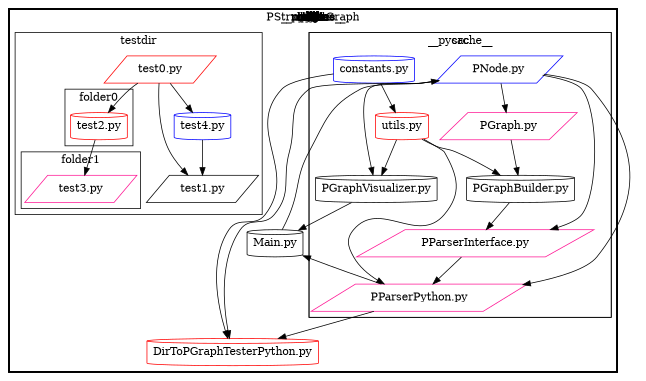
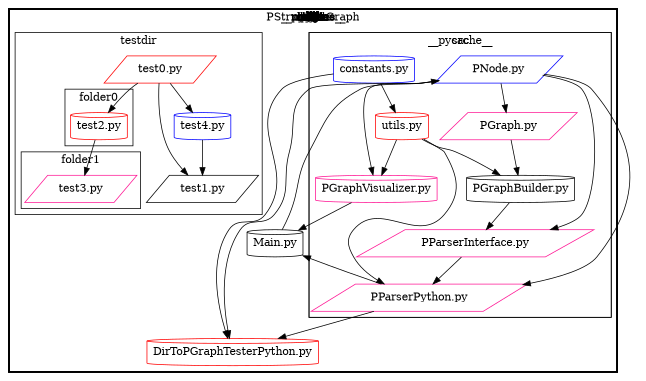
  digraph {
    node [color=deeppink shape=cylinder]
    n1 [color=blue label="constants.py"]
    n2 [label="PGraph.py" shape=parallelogram]
    n3 [color=black label="PGraphBuilder.py"]
-   n4 [color=black label="PGraphVisualizer.py"]
+   n4 [label="PGraphVisualizer.py"]
    n5 [color=blue label="PNode.py" shape=parallelogram]
    n6 [label="PParserInterface.py" shape=parallelogram]
    n7 [label="PParserPython.py" shape=parallelogram]
    n8 [color=red label="utils.py"]
    n9 [color=red label="test2.py"]
    n10 [label="test3.py" shape=parallelogram]
    n11 [color=red label="test0.py" shape=parallelogram]
    n12 [color=black label="test1.py" shape=parallelogram]
    n13 [color=blue label="test4.py"]
    n14 [color=red label="DirToPGraphTesterPython.py"]
    n15 [color=black label="Main.py"]
    subgraph cluster_1 {
      label=PStructureGraph
      n14
      n15
      subgraph cluster_2 {
        label=".git"
        subgraph cluster_3 {
          label=hooks
        }
        subgraph cluster_4 {
          label=info
        }
        subgraph cluster_5 {
          label=logs
          subgraph cluster_6 {
            label=refs
            subgraph cluster_7 {
              label=heads
            }
            subgraph cluster_8 {
              label=remotes
              subgraph cluster_9 {
                label=origin
              }
            }
          }
        }
        subgraph cluster_10 {
          label=objects
          subgraph cluster_11 {
            label=00
          }
          subgraph cluster_12 {
            label=02
          }
          subgraph cluster_13 {
            label=05
          }
          subgraph cluster_14 {
            label=06
          }
          subgraph cluster_15 {
            label=08
          }
          subgraph cluster_16 {
            label=09
          }
          subgraph cluster_17 {
            label="0b"
          }
          subgraph cluster_18 {
            label="0c"
          }
          subgraph cluster_19 {
            label="0d"
          }
          subgraph cluster_20 {
            label=16
          }
          subgraph cluster_21 {
            label="0e"
          }
          subgraph cluster_22 {
            label=10
          }
          subgraph cluster_23 {
            label=12
          }
          subgraph cluster_24 {
            label=13
          }
          subgraph cluster_25 {
            label=15
          }
          subgraph cluster_26 {
            label=17
          }
          subgraph cluster_27 {
            label=19
          }
          subgraph cluster_28 {
            label="1a"
          }
          subgraph cluster_29 {
            label="1c"
          }
          subgraph cluster_30 {
            label="1e"
          }
          subgraph cluster_31 {
            label="1f"
          }
          subgraph cluster_32 {
            label=20
          }
          subgraph cluster_33 {
            label=21
          }
          subgraph cluster_34 {
            label=23
          }
          subgraph cluster_35 {
            label=24
          }
          subgraph cluster_36 {
            label=25
          }
          subgraph cluster_37 {
            label=26
          }
          subgraph cluster_38 {
            label=34
          }
          subgraph cluster_39 {
            label=27
          }
          subgraph cluster_40 {
            label=29
          }
          subgraph cluster_41 {
            label="2a"
          }
          subgraph cluster_42 {
            label="2c"
          }
          subgraph cluster_43 {
            label=30
          }
          subgraph cluster_44 {
            label=32
          }
          subgraph cluster_45 {
            label=33
          }
          subgraph cluster_46 {
            label=35
          }
          subgraph cluster_47 {
            label=37
          }
          subgraph cluster_48 {
            label=38
          }
          subgraph cluster_49 {
            label=39
          }
          subgraph cluster_50 {
            label="3a"
          }
          subgraph cluster_51 {
            label="3c"
          }
          subgraph cluster_52 {
            label="3d"
          }
          subgraph cluster_53 {
            label="3e"
          }
          subgraph cluster_54 {
            label="3f"
          }
          subgraph cluster_55 {
            label=41
          }
          subgraph cluster_56 {
            label=52
          }
          subgraph cluster_57 {
            label=42
          }
          subgraph cluster_58 {
            label=43
          }
          subgraph cluster_59 {
            label=44
          }
          subgraph cluster_60 {
            label=45
          }
          subgraph cluster_61 {
            label=46
          }
          subgraph cluster_62 {
            label="4a"
          }
          subgraph cluster_63 {
            label="4c"
          }
          subgraph cluster_64 {
            label="4d"
          }
          subgraph cluster_65 {
            label="4f"
          }
          subgraph cluster_66 {
            label=54
          }
          subgraph cluster_67 {
            label=55
          }
          subgraph cluster_68 {
            label=56
          }
          subgraph cluster_69 {
            label=57
          }
          subgraph cluster_70 {
            label=58
          }
          subgraph cluster_71 {
            label="5d"
          }
          subgraph cluster_72 {
            label="5f"
          }
          subgraph cluster_73 {
            label=60
          }
          subgraph cluster_74 {
            label=61
          }
          subgraph cluster_75 {
            label="6d"
          }
          subgraph cluster_76 {
            label=62
          }
          subgraph cluster_77 {
            label=63
          }
          subgraph cluster_78 {
            label=65
          }
          subgraph cluster_79 {
            label=66
          }
          subgraph cluster_80 {
            label=67
          }
          subgraph cluster_81 {
            label=68
          }
          subgraph cluster_82 {
            label=69
          }
          subgraph cluster_83 {
            label="6a"
          }
          subgraph cluster_84 {
            label="6b"
          }
          subgraph cluster_85 {
            label="6c"
          }
          subgraph cluster_86 {
            label=70
          }
          subgraph cluster_87 {
            label=71
          }
          subgraph cluster_88 {
            label=73
          }
          subgraph cluster_89 {
            label=75
          }
          subgraph cluster_90 {
            label=76
          }
          subgraph cluster_91 {
            label=78
          }
          subgraph cluster_92 {
            label=79
          }
          subgraph cluster_93 {
            label="7a"
          }
          subgraph cluster_94 {
            label="8f"
          }
          subgraph cluster_95 {
            label="7d"
          }
          subgraph cluster_96 {
            label="7f"
          }
          subgraph cluster_97 {
            label=80
          }
          subgraph cluster_98 {
            label=83
          }
          subgraph cluster_99 {
            label=84
          }
          subgraph cluster_100 {
            label=85
          }
          subgraph cluster_101 {
            label=86
          }
          subgraph cluster_102 {
            label="8b"
          }
          subgraph cluster_103 {
            label="8c"
          }
          subgraph cluster_104 {
            label="8d"
          }
          subgraph cluster_105 {
            label="8e"
          }
          subgraph cluster_106 {
            label=91
          }
          subgraph cluster_107 {
            label=93
          }
          subgraph cluster_108 {
            label=94
          }
          subgraph cluster_109 {
            label=96
          }
          subgraph cluster_110 {
            label=98
          }
          subgraph cluster_111 {
            label="9a"
          }
          subgraph cluster_112 {
            label="9b"
          }
          subgraph cluster_113 {
            label="9c"
          }
          subgraph cluster_114 {
            label=b1
          }
          subgraph cluster_115 {
            label="9e"
          }
          subgraph cluster_116 {
            label=a0
          }
          subgraph cluster_117 {
            label=a3
          }
          subgraph cluster_118 {
            label=a4
          }
          subgraph cluster_119 {
            label=a5
          }
          subgraph cluster_120 {
            label=a6
          }
          subgraph cluster_121 {
            label=a8
          }
          subgraph cluster_122 {
            label=a9
          }
          subgraph cluster_123 {
            label=aa
          }
          subgraph cluster_124 {
            label=ad
          }
          subgraph cluster_125 {
            label=b0
          }
          subgraph cluster_126 {
            label=b2
          }
          subgraph cluster_127 {
            label=b3
          }
          subgraph cluster_128 {
            label=b4
          }
          subgraph cluster_129 {
            label=b7
          }
          subgraph cluster_130 {
            label=b9
          }
          subgraph cluster_131 {
            label=bb
          }
          subgraph cluster_132 {
            label=bc
          }
          subgraph cluster_133 {
            label=d4
          }
          subgraph cluster_134 {
            label=bf
          }
          subgraph cluster_135 {
            label=c1
          }
          subgraph cluster_136 {
            label=c3
          }
          subgraph cluster_137 {
            label=c4
          }
          subgraph cluster_138 {
            label=c7
          }
          subgraph cluster_139 {
            label=c8
          }
          subgraph cluster_140 {
            label=c9
          }
          subgraph cluster_141 {
            label=ca
          }
          subgraph cluster_142 {
            label=cc
          }
          subgraph cluster_143 {
            label=d0
          }
          subgraph cluster_144 {
            label=d1
          }
          subgraph cluster_145 {
            label=d3
          }
          subgraph cluster_146 {
            label=d8
          }
          subgraph cluster_147 {
            label=da
          }
          subgraph cluster_148 {
            label=db
          }
          subgraph cluster_149 {
            label=dc
          }
          subgraph cluster_150 {
            label=dd
          }
          subgraph cluster_151 {
            label=f5
          }
          subgraph cluster_152 {
            label=e0
          }
          subgraph cluster_153 {
            label=e1
          }
          subgraph cluster_154 {
            label=e2
          }
          subgraph cluster_155 {
            label=e3
          }
          subgraph cluster_156 {
            label=e4
          }
          subgraph cluster_157 {
            label=e5
          }
          subgraph cluster_158 {
            label=e6
          }
          subgraph cluster_159 {
            label=ec
          }
          subgraph cluster_160 {
            label=ed
          }
          subgraph cluster_161 {
            label=ee
          }
          subgraph cluster_162 {
            label=ef
          }
          subgraph cluster_163 {
            label=f1
          }
          subgraph cluster_164 {
            label=f2
          }
          subgraph cluster_165 {
            label=f4
          }
          subgraph cluster_166 {
            label=f7
          }
          subgraph cluster_167 {
            label=f8
          }
          subgraph cluster_168 {
            label=fa
          }
          subgraph cluster_169 {
            label=fe
          }
          subgraph cluster_170 {
            label=info
          }
          subgraph cluster_171 {
            label=pack
          }
        }
        subgraph cluster_172 {
          label=refs
          subgraph cluster_173 {
            label=heads
          }
          subgraph cluster_174 {
            label=remotes
            subgraph cluster_175 {
              label=origin
            }
          }
          subgraph cluster_176 {
            label=tags
          }
        }
      }
      subgraph cluster_177 {
        label=src
        n1
        n2
        n3
        n4
        n5
        n6
        n7
        n8
        subgraph cluster_178 {
          label=__pycache__
        }
      }
      subgraph cluster_179 {
        label=testdir
        n11
        n12
        n13
        subgraph cluster_180 {
          label=folder0
          n9
        }
        subgraph cluster_181 {
          label=folder1
          n10
        }
      }
      subgraph cluster_182 {
        label=__pycache__
      }
    }
    n1 -> n8
    n1 -> n14
    n2 -> n3
    n3 -> n6
    n4 -> n15
    n5 -> n2
    n5 -> n4
    n5 -> n6
    n5 -> n7
    n5 -> n14
    n6 -> n7
    n7 -> n14
    n7 -> n15
    n8 -> n3
    n8 -> n4
    n8 -> n7
    n9 -> n10
    n11 -> n9
    n11 -> n12
    n11 -> n13
    n13 -> n12
    n15 -> n5
  }
